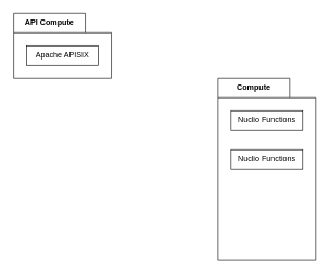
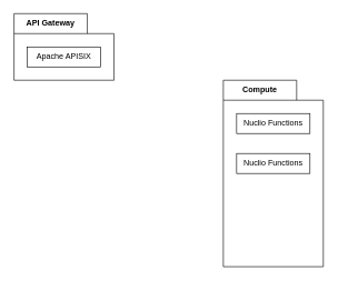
  <mxCell id="0" />
  <mxCell id="1" parent="0" />
- <mxCell id="2" value="API Compute" style="shape=folder;fontStyle=1;tabWidth=110;tabHeight=30;tabPosition=left;html=1;boundedLbl=1;labelInHeader=1;container=1;collapsible=0;recursiveResize=0;whiteSpace=wrap;" vertex="1" parent="1"><mxGeometry x="20" y="20" width="150" height="100" as="geometry" /></mxCell>
+ <mxCell id="2" value="API Gateway" style="shape=folder;fontStyle=1;tabWidth=110;tabHeight=30;tabPosition=left;html=1;boundedLbl=1;labelInHeader=1;container=1;collapsible=0;recursiveResize=0;whiteSpace=wrap;" vertex="1" parent="1"><mxGeometry x="20" y="20" width="150" height="100" as="geometry" /></mxCell>
  <mxCell id="3" value="Apache APISIX" style="html=1;whiteSpace=wrap;" vertex="1" parent="2"><mxGeometry width="110" height="30" relative="1" as="geometry"><mxPoint x="20" y="50" as="offset" /></mxGeometry></mxCell>
  <mxCell id="4" value="Compute" style="shape=folder;fontStyle=1;tabWidth=110;tabHeight=30;tabPosition=left;html=1;boundedLbl=1;labelInHeader=1;container=1;collapsible=0;recursiveResize=0;whiteSpace=wrap;" vertex="1" parent="1"><mxGeometry x="334" y="120" width="150" height="280" as="geometry" /></mxCell>
  <mxCell id="5" value="Nuclio Functions" style="html=1;whiteSpace=wrap;" vertex="1" parent="4"><mxGeometry width="110" height="30" relative="1" as="geometry"><mxPoint x="20" y="50" as="offset" /></mxGeometry></mxCell>
  <mxCell id="6" value="Nuclio Functions" style="html=1;whiteSpace=wrap;" vertex="1" parent="4"><mxGeometry x="20" y="110" width="110" height="30" as="geometry" /></mxCell>
